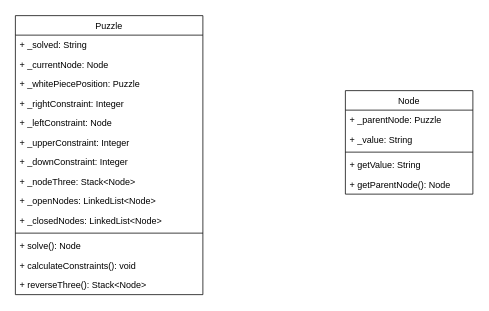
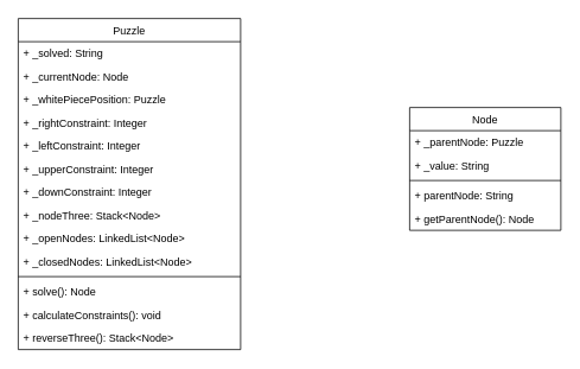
  <mxCell id="0" />
  <mxCell id="1" parent="0" />
  <mxCell id="2" value="Node" style="swimlane;fontStyle=0;childLayout=stackLayout;horizontal=1;startSize=26;fillColor=none;horizontalStack=0;resizeParent=1;resizeParentMax=0;resizeLast=0;collapsible=1;marginBottom=0;" vertex="1" parent="1"><mxGeometry x="460" y="120" width="170" height="138" as="geometry" /></mxCell>
  <mxCell id="3" value="+ _parentNode: Puzzle" style="text;strokeColor=none;fillColor=none;align=left;verticalAlign=top;spacingLeft=4;spacingRight=4;overflow=hidden;rotatable=0;points=[[0,0.5],[1,0.5]];portConstraint=eastwest;" vertex="1" parent="2"><mxGeometry y="26" width="170" height="26" as="geometry" /></mxCell>
  <mxCell id="4" value="+ _value: String" style="text;strokeColor=none;fillColor=none;align=left;verticalAlign=top;spacingLeft=4;spacingRight=4;overflow=hidden;rotatable=0;points=[[0,0.5],[1,0.5]];portConstraint=eastwest;" vertex="1" parent="2"><mxGeometry y="52" width="170" height="26" as="geometry" /></mxCell>
  <mxCell id="5" value="" style="line;strokeWidth=1;fillColor=none;align=left;verticalAlign=middle;spacingTop=-1;spacingLeft=3;spacingRight=3;rotatable=0;labelPosition=right;points=[];portConstraint=eastwest;" vertex="1" parent="2"><mxGeometry y="78" width="170" height="8" as="geometry" /></mxCell>
- <mxCell id="6" value="+ getValue: String" style="text;strokeColor=none;fillColor=none;align=left;verticalAlign=top;spacingLeft=4;spacingRight=4;overflow=hidden;rotatable=0;points=[[0,0.5],[1,0.5]];portConstraint=eastwest;" vertex="1" parent="2"><mxGeometry y="86" width="170" height="26" as="geometry" /></mxCell>
+ <mxCell id="6" value="+ parentNode: String" style="text;strokeColor=none;fillColor=none;align=left;verticalAlign=top;spacingLeft=4;spacingRight=4;overflow=hidden;rotatable=0;points=[[0,0.5],[1,0.5]];portConstraint=eastwest;" vertex="1" parent="2"><mxGeometry y="86" width="170" height="26" as="geometry" /></mxCell>
  <mxCell id="7" value="+ getParentNode(): Node" style="text;strokeColor=none;fillColor=none;align=left;verticalAlign=top;spacingLeft=4;spacingRight=4;overflow=hidden;rotatable=0;points=[[0,0.5],[1,0.5]];portConstraint=eastwest;" vertex="1" parent="2"><mxGeometry y="112" width="170" height="26" as="geometry" /></mxCell>
  <mxCell id="8" value="Puzzle" style="swimlane;fontStyle=0;childLayout=stackLayout;horizontal=1;startSize=26;fillColor=none;horizontalStack=0;resizeParent=1;resizeParentMax=0;resizeLast=0;collapsible=1;marginBottom=0;" vertex="1" parent="1"><mxGeometry x="20" y="20" width="250" height="372" as="geometry" /></mxCell>
  <mxCell id="9" value="+ _solved: String" style="text;strokeColor=none;fillColor=none;align=left;verticalAlign=top;spacingLeft=4;spacingRight=4;overflow=hidden;rotatable=0;points=[[0,0.5],[1,0.5]];portConstraint=eastwest;" vertex="1" parent="8"><mxGeometry y="26" width="250" height="26" as="geometry" /></mxCell>
  <mxCell id="10" value="+ _currentNode: Node" style="text;strokeColor=none;fillColor=none;align=left;verticalAlign=top;spacingLeft=4;spacingRight=4;overflow=hidden;rotatable=0;points=[[0,0.5],[1,0.5]];portConstraint=eastwest;" vertex="1" parent="8"><mxGeometry y="52" width="250" height="26" as="geometry" /></mxCell>
  <mxCell id="11" value="+ _whitePiecePosition: Puzzle" style="text;strokeColor=none;fillColor=none;align=left;verticalAlign=top;spacingLeft=4;spacingRight=4;overflow=hidden;rotatable=0;points=[[0,0.5],[1,0.5]];portConstraint=eastwest;" vertex="1" parent="8"><mxGeometry y="78" width="250" height="26" as="geometry" /></mxCell>
  <mxCell id="12" value="+ _rightConstraint: Integer" style="text;strokeColor=none;fillColor=none;align=left;verticalAlign=top;spacingLeft=4;spacingRight=4;overflow=hidden;rotatable=0;points=[[0,0.5],[1,0.5]];portConstraint=eastwest;" vertex="1" parent="8"><mxGeometry y="104" width="250" height="26" as="geometry" /></mxCell>
- <mxCell id="13" value="+ _leftConstraint: Node" style="text;strokeColor=none;fillColor=none;align=left;verticalAlign=top;spacingLeft=4;spacingRight=4;overflow=hidden;rotatable=0;points=[[0,0.5],[1,0.5]];portConstraint=eastwest;" vertex="1" parent="8"><mxGeometry y="130" width="250" height="26" as="geometry" /></mxCell>
+ <mxCell id="13" value="+ _leftConstraint: Integer" style="text;strokeColor=none;fillColor=none;align=left;verticalAlign=top;spacingLeft=4;spacingRight=4;overflow=hidden;rotatable=0;points=[[0,0.5],[1,0.5]];portConstraint=eastwest;" vertex="1" parent="8"><mxGeometry y="130" width="250" height="26" as="geometry" /></mxCell>
  <mxCell id="14" value="+ _upperConstraint: Integer" style="text;strokeColor=none;fillColor=none;align=left;verticalAlign=top;spacingLeft=4;spacingRight=4;overflow=hidden;rotatable=0;points=[[0,0.5],[1,0.5]];portConstraint=eastwest;" vertex="1" parent="8"><mxGeometry y="156" width="250" height="26" as="geometry" /></mxCell>
  <mxCell id="15" value="+ _downConstraint: Integer" style="text;strokeColor=none;fillColor=none;align=left;verticalAlign=top;spacingLeft=4;spacingRight=4;overflow=hidden;rotatable=0;points=[[0,0.5],[1,0.5]];portConstraint=eastwest;" vertex="1" parent="8"><mxGeometry y="182" width="250" height="26" as="geometry" /></mxCell>
  <mxCell id="16" value="+ _nodeThree: Stack&lt;Node&gt;" style="text;strokeColor=none;fillColor=none;align=left;verticalAlign=top;spacingLeft=4;spacingRight=4;overflow=hidden;rotatable=0;points=[[0,0.5],[1,0.5]];portConstraint=eastwest;" vertex="1" parent="8"><mxGeometry y="208" width="250" height="26" as="geometry" /></mxCell>
  <mxCell id="17" value="+ _openNodes: LinkedList&lt;Node&gt;" style="text;strokeColor=none;fillColor=none;align=left;verticalAlign=top;spacingLeft=4;spacingRight=4;overflow=hidden;rotatable=0;points=[[0,0.5],[1,0.5]];portConstraint=eastwest;" vertex="1" parent="8"><mxGeometry y="234" width="250" height="26" as="geometry" /></mxCell>
  <mxCell id="18" value="+ _closedNodes: LinkedList&lt;Node&gt;" style="text;strokeColor=none;fillColor=none;align=left;verticalAlign=top;spacingLeft=4;spacingRight=4;overflow=hidden;rotatable=0;points=[[0,0.5],[1,0.5]];portConstraint=eastwest;" vertex="1" parent="8"><mxGeometry y="260" width="250" height="26" as="geometry" /></mxCell>
  <mxCell id="19" value="" style="line;strokeWidth=1;fillColor=none;align=left;verticalAlign=middle;spacingTop=-1;spacingLeft=3;spacingRight=3;rotatable=0;labelPosition=right;points=[];portConstraint=eastwest;" vertex="1" parent="8"><mxGeometry y="286" width="250" height="8" as="geometry" /></mxCell>
  <mxCell id="20" value="+ solve(): Node" style="text;strokeColor=none;fillColor=none;align=left;verticalAlign=top;spacingLeft=4;spacingRight=4;overflow=hidden;rotatable=0;points=[[0,0.5],[1,0.5]];portConstraint=eastwest;" vertex="1" parent="8"><mxGeometry y="294" width="250" height="26" as="geometry" /></mxCell>
  <mxCell id="21" value="+ calculateConstraints(): void" style="text;strokeColor=none;fillColor=none;align=left;verticalAlign=top;spacingLeft=4;spacingRight=4;overflow=hidden;rotatable=0;points=[[0,0.5],[1,0.5]];portConstraint=eastwest;" vertex="1" parent="8"><mxGeometry y="320" width="250" height="26" as="geometry" /></mxCell>
  <mxCell id="22" value="+ reverseThree(): Stack&lt;Node&gt;" style="text;strokeColor=none;fillColor=none;align=left;verticalAlign=top;spacingLeft=4;spacingRight=4;overflow=hidden;rotatable=0;points=[[0,0.5],[1,0.5]];portConstraint=eastwest;" vertex="1" parent="8"><mxGeometry y="346" width="250" height="26" as="geometry" /></mxCell>
